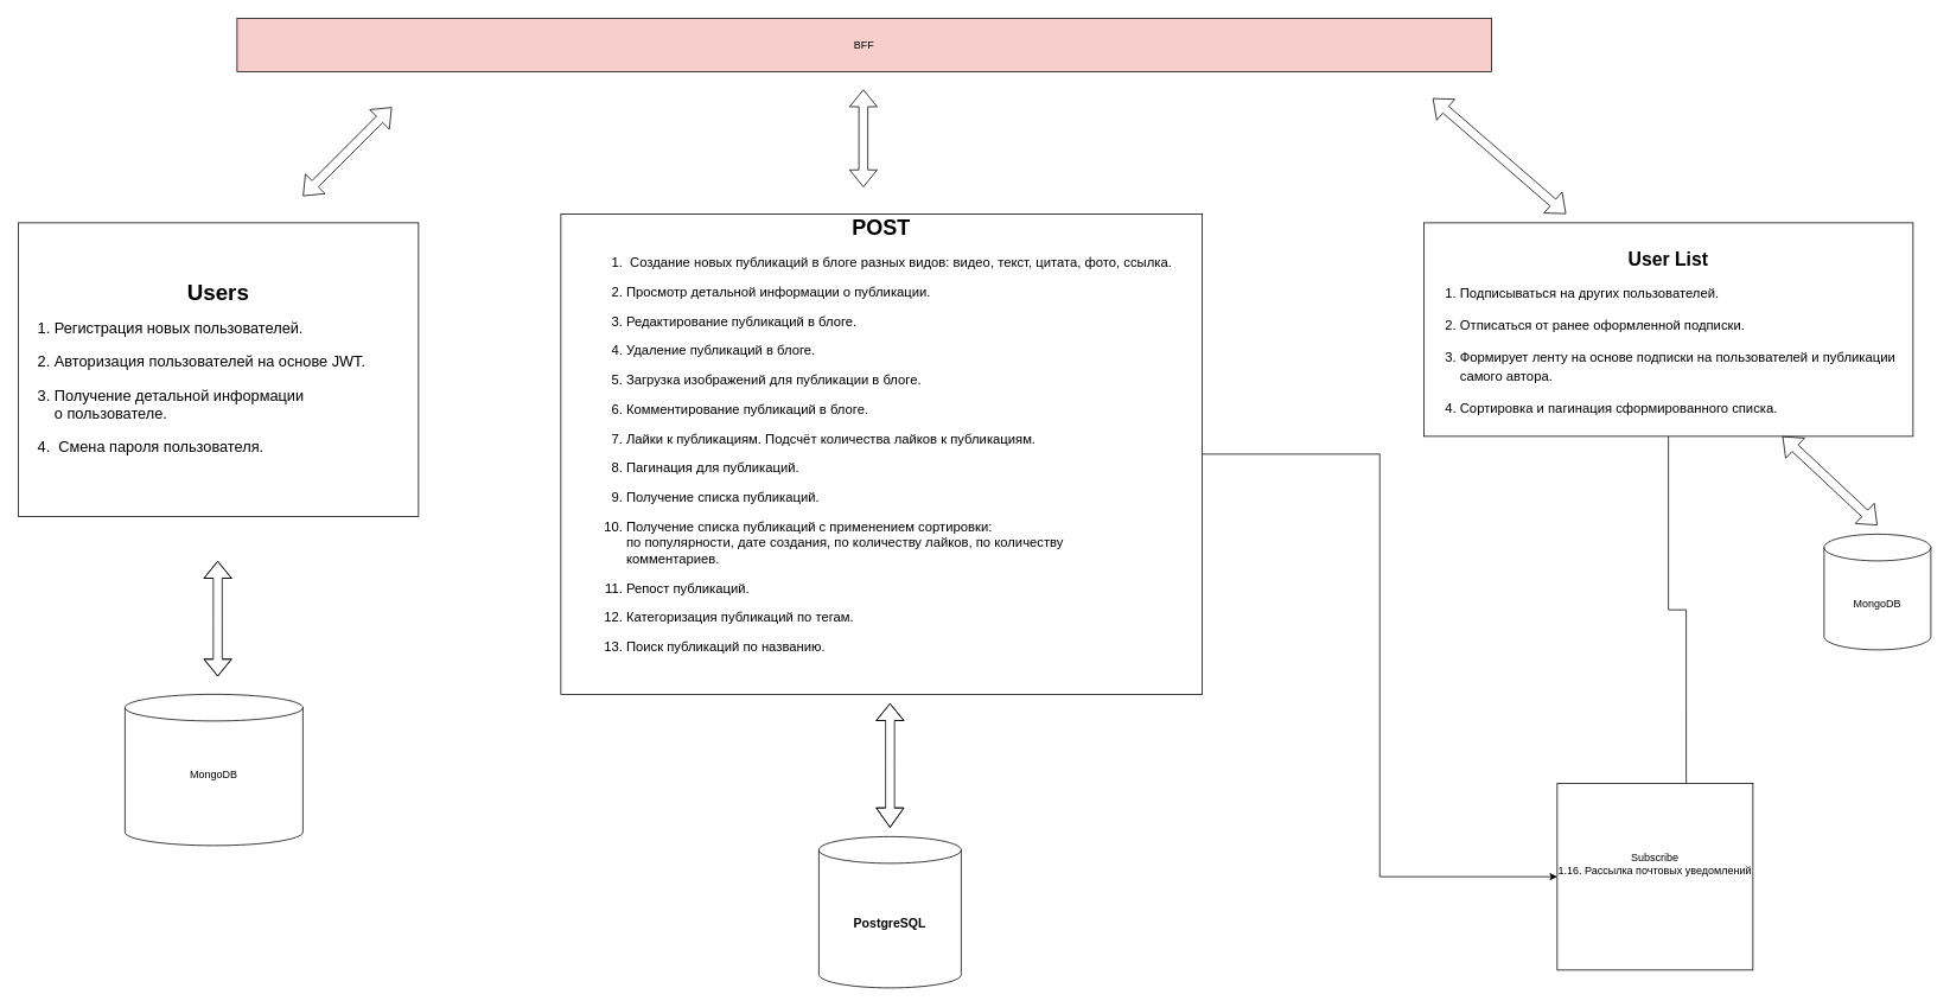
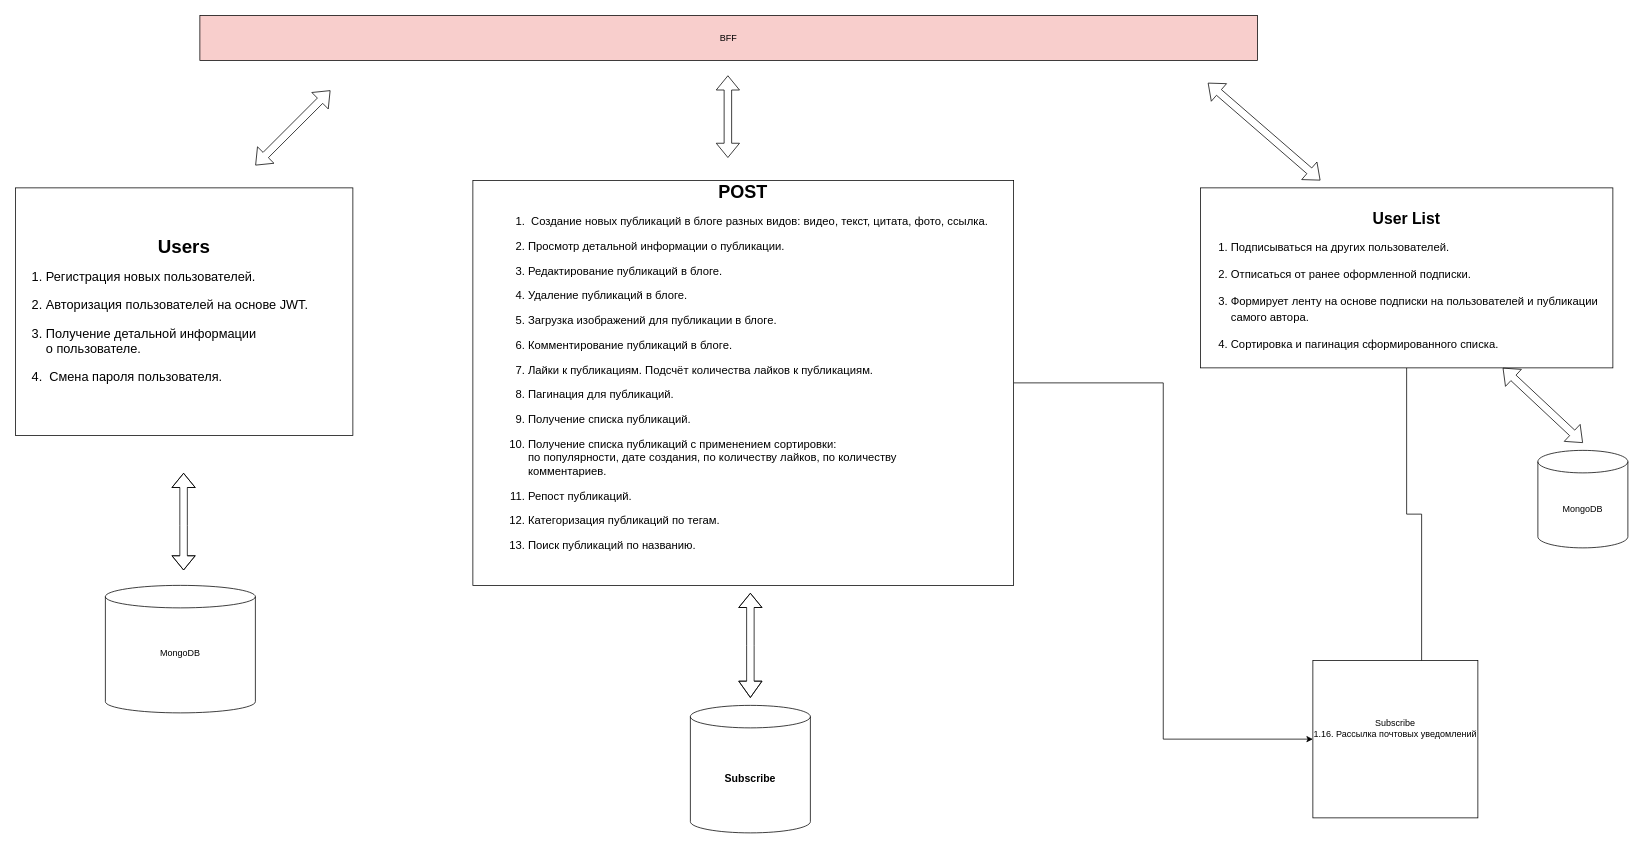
  <mxCell id="0" />
  <mxCell id="1" parent="0" />
  <mxCell id="2" value="BFF" style="rounded=0;whiteSpace=wrap;html=1;fillColor=#f8cecc;" parent="1" vertex="1"><mxGeometry x="266" y="20" width="1410" height="60" as="geometry" /></mxCell>
  <mxCell id="3" style="edgeStyle=orthogonalEdgeStyle;rounded=0;orthogonalLoop=1;jettySize=auto;html=1;entryX=0.659;entryY=0.048;entryDx=0;entryDy=0;entryPerimeter=0;" parent="1" source="4" target="8" edge="1"><mxGeometry relative="1" as="geometry" /></mxCell>
  <mxCell id="4" value="&lt;div align=&quot;center&quot;&gt;&lt;font size=&quot;1&quot;&gt;&lt;b style=&quot;font-size: 21px;&quot;&gt;&lt;br&gt;&lt;/b&gt;&lt;/font&gt;&lt;/div&gt;&lt;div align=&quot;center&quot;&gt;&lt;font size=&quot;1&quot;&gt;&lt;b style=&quot;font-size: 21px;&quot;&gt;&lt;br&gt;&lt;/b&gt;&lt;/font&gt;&lt;/div&gt;&lt;div align=&quot;center&quot;&gt;&lt;font size=&quot;1&quot;&gt;&lt;b style=&quot;font-size: 21px;&quot;&gt;&lt;br&gt;&lt;/b&gt;&lt;/font&gt;&lt;/div&gt;&lt;div align=&quot;center&quot;&gt;&lt;font size=&quot;1&quot;&gt;&lt;b style=&quot;font-size: 21px;&quot;&gt;&lt;br&gt;&lt;/b&gt;&lt;/font&gt;&lt;/div&gt;&lt;div align=&quot;center&quot;&gt;&lt;font size=&quot;1&quot;&gt;&lt;b style=&quot;font-size: 21px;&quot;&gt;&lt;br&gt;&lt;/b&gt;&lt;/font&gt;&lt;/div&gt;&lt;div align=&quot;center&quot;&gt;&lt;font size=&quot;1&quot;&gt;&lt;b style=&quot;font-size: 21px;&quot;&gt;&lt;br&gt;&lt;/b&gt;&lt;/font&gt;&lt;/div&gt;&lt;div align=&quot;center&quot;&gt;&lt;font size=&quot;1&quot;&gt;&lt;b style=&quot;font-size: 21px;&quot;&gt;User List&lt;/b&gt;&lt;/font&gt;&lt;font style=&quot;font-size: 15px;&quot;&gt;&lt;br&gt;&lt;/font&gt;&lt;/div&gt;&lt;div style=&quot;font-size: 15px; line-height: 140%;&quot; align=&quot;left&quot;&gt;&lt;ol style=&quot;line-height: 140%;&quot;&gt;&lt;li&gt;&lt;p&gt;&lt;font style=&quot;font-size: 15px;&quot;&gt;Подписываться на&amp;nbsp;других пользователей.&lt;/font&gt;&lt;/p&gt;&lt;/li&gt;&lt;li&gt;&lt;p&gt;Отписаться от&amp;nbsp;ранее оформленной подписки. &lt;br style=&quot;font-size: 15px;&quot;&gt;&lt;/p&gt;&lt;/li&gt;&lt;li&gt;&lt;p&gt;Формирует ленту на основе подписки на пользователей и публикации самого автора.&lt;/p&gt;&lt;/li&gt;&lt;li&gt;&lt;p&gt;Сортировка и пагинация сформированного списка.&lt;/p&gt;&lt;/li&gt;&lt;/ol&gt;&lt;/div&gt;&lt;div align=&quot;center&quot;&gt;&lt;br&gt;&lt;/div&gt;&lt;div align=&quot;center&quot;&gt;&lt;br&gt;&lt;/div&gt;&lt;div align=&quot;center&quot;&gt;&lt;br&gt;&lt;/div&gt;&lt;div align=&quot;center&quot;&gt;&lt;br&gt;&lt;/div&gt;&lt;div align=&quot;center&quot;&gt;&lt;br&gt;&lt;/div&gt;&lt;div align=&quot;center&quot;&gt;&lt;br&gt;&lt;/div&gt;&lt;div align=&quot;center&quot;&gt;&lt;br&gt;&lt;/div&gt;&lt;div align=&quot;center&quot;&gt;&lt;br&gt;&lt;/div&gt;&lt;div align=&quot;center&quot;&gt;&lt;br&gt;&lt;/div&gt;" style="rounded=0;whiteSpace=wrap;html=1;align=center;" parent="1" vertex="1"><mxGeometry x="1600" y="250" width="550" height="240" as="geometry" /></mxCell>
  <mxCell id="5" value="&lt;div&gt;&lt;p&gt;&lt;font size=&quot;1&quot;&gt;&lt;b style=&quot;font-size: 25px;&quot;&gt;Users&lt;/b&gt;&lt;/font&gt;&lt;/p&gt;&lt;/div&gt;&lt;div align=&quot;left&quot;&gt;&lt;ol style=&quot;font-size: 17px;&quot;&gt;&lt;li&gt;&lt;p&gt;&lt;font style=&quot;font-size: 17px;&quot;&gt;Регистрация новых пользователей.&lt;/font&gt;&lt;/p&gt;&lt;/li&gt;&lt;li&gt;&lt;p&gt;&lt;font style=&quot;font-size: 17px;&quot;&gt;Авторизация пользователей на&amp;nbsp;основе JWT.&lt;/font&gt;&lt;/p&gt;&lt;/li&gt;&lt;li&gt;&lt;p&gt;&lt;font style=&quot;font-size: 17px;&quot;&gt;Получение детальной информации о&amp;nbsp;пользователе.&lt;/font&gt;&lt;/p&gt;&lt;/li&gt;&lt;li&gt;&lt;p&gt;&lt;font style=&quot;font-size: 17px;&quot;&gt;&amp;nbsp;Смена пароля пользователя.&lt;/font&gt;&lt;/p&gt;&lt;/li&gt;&lt;/ol&gt;&lt;/div&gt;" style="rounded=0;whiteSpace=wrap;html=1;" parent="1" vertex="1"><mxGeometry x="20" y="250" width="450" height="330" as="geometry" /></mxCell>
  <mxCell id="6" style="edgeStyle=orthogonalEdgeStyle;rounded=0;orthogonalLoop=1;jettySize=auto;html=1;entryX=0;entryY=0.5;entryDx=0;entryDy=0;" parent="1" source="7" target="8" edge="1"><mxGeometry relative="1" as="geometry" /></mxCell>
  <mxCell id="7" value="&lt;div&gt;&lt;font size=&quot;1&quot;&gt;&lt;b style=&quot;font-size: 24px;&quot;&gt;POST&lt;/b&gt;&lt;/font&gt;&lt;div style=&quot;font-size: 15px;&quot; align=&quot;left&quot;&gt;&lt;ol&gt;&lt;li&gt;&lt;p&gt;&amp;nbsp;Создание новых публикаций в&amp;nbsp;блоге разных видов: видео, текст, цитата, фото, ссылка.&lt;/p&gt;&lt;/li&gt;&lt;li&gt;&lt;p&gt;Просмотр детальной информации о&amp;nbsp;публикации.&lt;/p&gt;&lt;/li&gt;&lt;li&gt;&lt;p&gt;Редактирование публикаций в&amp;nbsp;блоге.&lt;/p&gt;&lt;/li&gt;&lt;li&gt;&lt;p&gt;Удаление публикаций в&amp;nbsp;блоге.&lt;/p&gt;&lt;/li&gt;&lt;li&gt;&lt;p&gt;Загрузка изображений для публикации в&amp;nbsp;блоге.&lt;/p&gt;&lt;/li&gt;&lt;li&gt;&lt;p&gt;Комментирование публикаций в&amp;nbsp;блоге.&lt;/p&gt;&lt;/li&gt;&lt;li&gt;&lt;p&gt;Лайки к&amp;nbsp;публикациям. Подсчёт количества лайков к&amp;nbsp;публикациям.&lt;br style=&quot;&quot;&gt;&lt;/p&gt;&lt;/li&gt;&lt;li&gt;&lt;p&gt;Пагинация для публикаций.&lt;/p&gt;&lt;/li&gt;&lt;li&gt;&lt;p&gt;Получение списка публикаций.&lt;/p&gt;&lt;/li&gt;&lt;li&gt;&lt;p&gt;Получение списка публикаций с&amp;nbsp;применением сортировки: &lt;br style=&quot;&quot;&gt;по&amp;nbsp;популярности, дате создания, по&amp;nbsp;количеству лайков, по&amp;nbsp;количеству &lt;br style=&quot;&quot;&gt;комментариев.&lt;/p&gt;&lt;/li&gt;&lt;li&gt;&lt;p&gt;Репост публикаций.&lt;/p&gt;&lt;/li&gt;&lt;li&gt;&lt;p&gt;Категоризация публикаций по&amp;nbsp;тегам.&lt;/p&gt;&lt;/li&gt;&lt;li&gt;&lt;p&gt;Поиск публикаций по&amp;nbsp;названию.&lt;/p&gt;&lt;/li&gt;&lt;/ol&gt;&lt;/div&gt;&lt;/div&gt;&lt;div&gt;&lt;br&gt;&lt;/div&gt;&lt;div&gt;&lt;br&gt;&lt;/div&gt;" style="rounded=0;whiteSpace=wrap;html=1;" parent="1" vertex="1"><mxGeometry x="630" y="240" width="721" height="540" as="geometry" /></mxCell>
  <mxCell id="8" value="&lt;div&gt;Subscribe&lt;/div&gt;&lt;div&gt;1.16. Рассылка почтовых уведомлений&lt;/div&gt;&lt;div&gt;&lt;br&gt;&lt;/div&gt;&lt;div&gt;&lt;br&gt;&lt;/div&gt;" style="rounded=0;whiteSpace=wrap;html=1;" parent="1" vertex="1"><mxGeometry x="1750" y="880" width="220" height="210" as="geometry" /></mxCell>
  <mxCell id="9" value="&lt;div&gt;MongoDB&lt;/div&gt;&lt;div&gt;&lt;br&gt;&lt;/div&gt;" style="shape=cylinder3;whiteSpace=wrap;html=1;boundedLbl=1;backgroundOutline=1;size=15;" parent="1" vertex="1"><mxGeometry x="140" y="780" width="200" height="170" as="geometry" /></mxCell>
- <mxCell id="10" value="&lt;h3 class=&quot;LC20lb MBeuO DKV0Md&quot;&gt;PostgreSQL&lt;/h3&gt;" style="shape=cylinder3;whiteSpace=wrap;html=1;boundedLbl=1;backgroundOutline=1;size=15;" parent="1" vertex="1"><mxGeometry x="920" y="940" width="160" height="170" as="geometry" /></mxCell>
+ <mxCell id="10" value="&lt;h3 class=&quot;LC20lb MBeuO DKV0Md&quot;&gt;Subscribe&lt;/h3&gt;" style="shape=cylinder3;whiteSpace=wrap;html=1;boundedLbl=1;backgroundOutline=1;size=15;" parent="1" vertex="1"><mxGeometry x="920" y="940" width="160" height="170" as="geometry" /></mxCell>
  <mxCell id="11" value="MongoDB" style="shape=cylinder3;whiteSpace=wrap;html=1;boundedLbl=1;backgroundOutline=1;size=15;" parent="1" vertex="1"><mxGeometry x="2050" y="600" width="120" height="130" as="geometry" /></mxCell>
  <mxCell id="12" value="" style="shape=flexArrow;endArrow=classic;startArrow=classic;html=1;rounded=0;" parent="1" target="4" edge="1"><mxGeometry width="100" height="100" relative="1" as="geometry"><mxPoint x="2110" y="590" as="sourcePoint" /><mxPoint x="2100" y="450" as="targetPoint" /></mxGeometry></mxCell>
  <mxCell id="13" value="" style="shape=flexArrow;endArrow=classic;startArrow=classic;html=1;rounded=0;startWidth=20;startSize=6.929;" parent="1" edge="1"><mxGeometry width="100" height="100" relative="1" as="geometry"><mxPoint x="1000" y="930" as="sourcePoint" /><mxPoint x="1000" y="790" as="targetPoint" /><Array as="points"><mxPoint x="1000" y="860" /></Array></mxGeometry></mxCell>
  <mxCell id="14" value="" style="shape=flexArrow;endArrow=classic;startArrow=classic;html=1;rounded=0;" parent="1" edge="1"><mxGeometry width="100" height="100" relative="1" as="geometry"><mxPoint x="244.29" y="760" as="sourcePoint" /><mxPoint x="244.29" y="630" as="targetPoint" /><Array as="points"><mxPoint x="244.29" y="700" /></Array></mxGeometry></mxCell>
  <mxCell id="15" value="" style="shape=flexArrow;endArrow=classic;startArrow=classic;html=1;rounded=0;" parent="1" edge="1"><mxGeometry width="100" height="100" relative="1" as="geometry"><mxPoint x="340" y="220" as="sourcePoint" /><mxPoint x="440" y="120" as="targetPoint" /></mxGeometry></mxCell>
  <mxCell id="16" value="" style="shape=flexArrow;endArrow=classic;startArrow=classic;html=1;rounded=0;" parent="1" edge="1"><mxGeometry width="100" height="100" relative="1" as="geometry"><mxPoint x="970" y="210" as="sourcePoint" /><mxPoint x="970" y="100" as="targetPoint" /></mxGeometry></mxCell>
  <mxCell id="17" value="" style="shape=flexArrow;endArrow=classic;startArrow=classic;html=1;rounded=0;" parent="1" edge="1"><mxGeometry width="100" height="100" relative="1" as="geometry"><mxPoint x="1760" y="240" as="sourcePoint" /><mxPoint x="1610" y="110" as="targetPoint" /></mxGeometry></mxCell>
